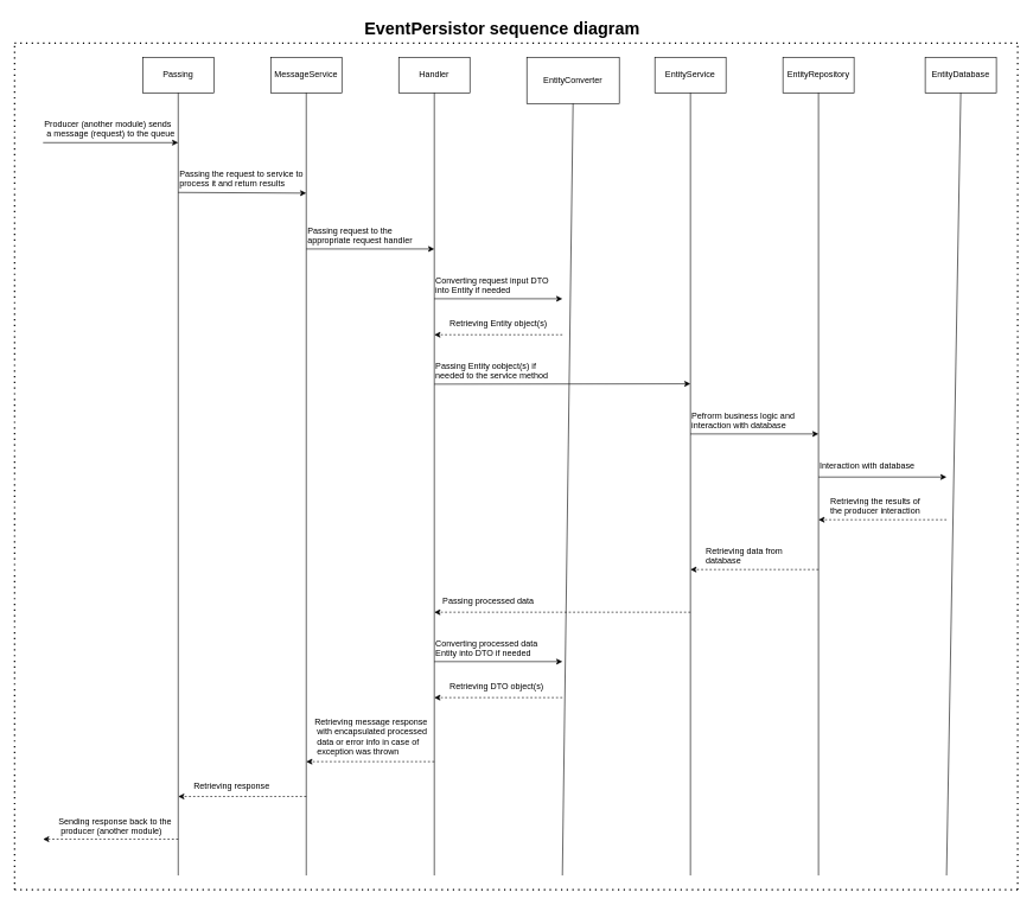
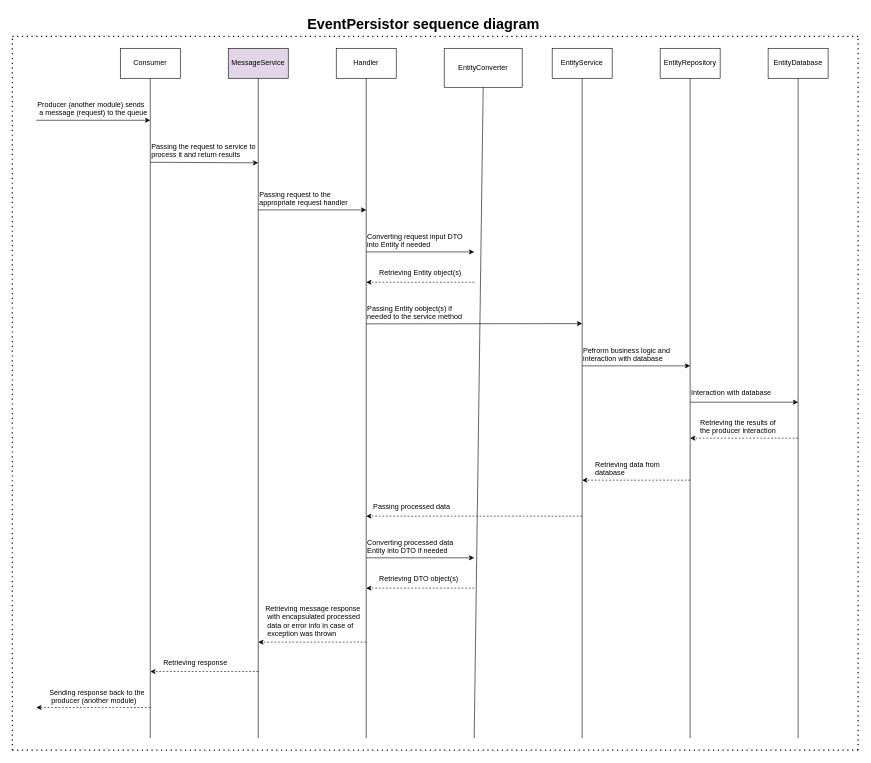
  <mxCell id="0" />
  <mxCell id="1" parent="0" />
- <mxCell id="2" value="Passing" style="rounded=0;whiteSpace=wrap;html=1;" vertex="1" parent="1"><mxGeometry x="200" y="80" width="100" height="50" as="geometry" /></mxCell>
- <mxCell id="3" value="MessageService" style="rounded=0;whiteSpace=wrap;html=1;" vertex="1" parent="1"><mxGeometry x="380" y="80" width="100" height="50" as="geometry" /></mxCell>
+ <mxCell id="2" value="Consumer" style="rounded=0;whiteSpace=wrap;html=1;" vertex="1" parent="1"><mxGeometry x="200" y="80" width="100" height="50" as="geometry" /></mxCell>
+ <mxCell id="3" value="MessageService" style="rounded=0;whiteSpace=wrap;html=1;fillColor=#e1d5e7;" vertex="1" parent="1"><mxGeometry x="380" y="80" width="100" height="50" as="geometry" /></mxCell>
  <mxCell id="4" value="Handler" style="rounded=0;whiteSpace=wrap;html=1;" vertex="1" parent="1"><mxGeometry x="560" y="80" width="100" height="50" as="geometry" /></mxCell>
  <mxCell id="5" value="" style="endArrow=none;html=1;rounded=0;entryX=0.5;entryY=1;entryDx=0;entryDy=0;" edge="1" parent="1" target="2"><mxGeometry width="50" height="50" relative="1" as="geometry"><mxPoint x="250" y="1230" as="sourcePoint" /><mxPoint x="860" y="190" as="targetPoint" /></mxGeometry></mxCell>
  <mxCell id="6" value="" style="endArrow=none;html=1;rounded=0;entryX=0.5;entryY=1;entryDx=0;entryDy=0;" edge="1" parent="1" target="3"><mxGeometry width="50" height="50" relative="1" as="geometry"><mxPoint x="430" y="1230" as="sourcePoint" /><mxPoint x="429.76" y="140" as="targetPoint" /></mxGeometry></mxCell>
  <mxCell id="7" value="" style="endArrow=none;html=1;rounded=0;entryX=0.5;entryY=1;entryDx=0;entryDy=0;" edge="1" parent="1" target="4"><mxGeometry width="50" height="50" relative="1" as="geometry"><mxPoint x="610" y="1230" as="sourcePoint" /><mxPoint x="610" y="140" as="targetPoint" /></mxGeometry></mxCell>
  <mxCell id="8" value="" style="endArrow=classic;html=1;rounded=0;exitX=0;exitY=1;exitDx=0;exitDy=0;" edge="1" parent="1" source="9"><mxGeometry width="50" height="50" relative="1" as="geometry"><mxPoint x="70" y="200" as="sourcePoint" /><mxPoint x="250" y="200" as="targetPoint" /></mxGeometry></mxCell>
  <mxCell id="9" value="&lt;span style=&quot;text-wrap: nowrap;&quot;&gt;Producer (another module) sends&lt;/span&gt;&lt;div&gt;&lt;span style=&quot;text-wrap: nowrap;&quot;&gt;&amp;nbsp;a message&amp;nbsp;&lt;/span&gt;&lt;span style=&quot;background-color: initial; text-wrap: nowrap;&quot;&gt;(request) to the queue&lt;/span&gt;&lt;/div&gt;" style="text;whiteSpace=wrap;html=1;align=left;" vertex="1" parent="1"><mxGeometry x="60" y="160" width="190" height="40" as="geometry" /></mxCell>
  <mxCell id="10" value="" style="endArrow=classic;html=1;rounded=0;" edge="1" parent="1"><mxGeometry width="50" height="50" relative="1" as="geometry"><mxPoint x="250" y="270" as="sourcePoint" /><mxPoint x="430" y="271" as="targetPoint" /></mxGeometry></mxCell>
  <mxCell id="11" value="&lt;span style=&quot;text-wrap: nowrap;&quot;&gt;Passing the request to service to&amp;nbsp;&lt;/span&gt;&lt;div&gt;&lt;span style=&quot;text-wrap: nowrap;&quot;&gt;process it and return&amp;nbsp;&lt;/span&gt;&lt;span style=&quot;text-wrap: nowrap; background-color: initial;&quot;&gt;results&lt;/span&gt;&lt;/div&gt;" style="text;whiteSpace=wrap;html=1;align=left;" vertex="1" parent="1"><mxGeometry x="250" y="230" width="170" height="50" as="geometry" /></mxCell>
  <mxCell id="12" value="" style="endArrow=classic;html=1;rounded=0;" edge="1" parent="1"><mxGeometry width="50" height="50" relative="1" as="geometry"><mxPoint x="430" y="349.44" as="sourcePoint" /><mxPoint x="610" y="349.44" as="targetPoint" /></mxGeometry></mxCell>
  <mxCell id="13" value="&lt;span style=&quot;text-wrap: nowrap;&quot;&gt;Passing request to the&amp;nbsp;&lt;/span&gt;&lt;div&gt;&lt;span style=&quot;text-wrap: nowrap;&quot;&gt;a&lt;/span&gt;&lt;span style=&quot;text-wrap: nowrap; background-color: initial;&quot;&gt;ppropriate request&amp;nbsp;&lt;/span&gt;&lt;span style=&quot;text-wrap: nowrap; background-color: initial;&quot;&gt;handler&lt;/span&gt;&lt;/div&gt;" style="text;whiteSpace=wrap;html=1;align=left;" vertex="1" parent="1"><mxGeometry x="430" y="310" width="170" height="40" as="geometry" /></mxCell>
  <mxCell id="14" value="EntityConverter" style="rounded=0;whiteSpace=wrap;html=1;" vertex="1" parent="1"><mxGeometry x="740" y="80" width="130" height="65" as="geometry" /></mxCell>
  <mxCell id="15" value="EntityService" style="rounded=0;whiteSpace=wrap;html=1;" vertex="1" parent="1"><mxGeometry x="920" y="80" width="100" height="50" as="geometry" /></mxCell>
  <mxCell id="16" value="EntityRepository" style="rounded=0;whiteSpace=wrap;html=1;" vertex="1" parent="1"><mxGeometry x="1100" y="80" width="100" height="50" as="geometry" /></mxCell>
- <mxCell id="17" value="EntityDatabase" style="rounded=0;whiteSpace=wrap;html=1;" vertex="1" parent="1"><mxGeometry x="1300" y="80" width="100" height="50" as="geometry" /></mxCell>
+ <mxCell id="17" value="EntityDatabase" style="rounded=0;whiteSpace=wrap;html=1;" vertex="1" parent="1"><mxGeometry x="1280" y="80" width="100" height="50" as="geometry" /></mxCell>
  <mxCell id="18" value="" style="endArrow=none;html=1;rounded=0;entryX=0.5;entryY=1;entryDx=0;entryDy=0;" edge="1" target="14" parent="1"><mxGeometry width="50" height="50" relative="1" as="geometry"><mxPoint x="790" y="1230" as="sourcePoint" /><mxPoint x="790" y="140" as="targetPoint" /></mxGeometry></mxCell>
  <mxCell id="19" value="" style="endArrow=none;html=1;rounded=0;entryX=0.5;entryY=1;entryDx=0;entryDy=0;" edge="1" target="15" parent="1"><mxGeometry width="50" height="50" relative="1" as="geometry"><mxPoint x="970" y="1230" as="sourcePoint" /><mxPoint x="970" y="140" as="targetPoint" /></mxGeometry></mxCell>
  <mxCell id="20" value="" style="endArrow=none;html=1;rounded=0;entryX=0.5;entryY=1;entryDx=0;entryDy=0;" edge="1" target="16" parent="1"><mxGeometry width="50" height="50" relative="1" as="geometry"><mxPoint x="1150" y="1230" as="sourcePoint" /><mxPoint x="1150" y="140" as="targetPoint" /></mxGeometry></mxCell>
  <mxCell id="21" value="" style="endArrow=none;html=1;rounded=0;entryX=0.5;entryY=1;entryDx=0;entryDy=0;" edge="1" target="17" parent="1"><mxGeometry width="50" height="50" relative="1" as="geometry"><mxPoint x="1330" y="1230" as="sourcePoint" /><mxPoint x="1330" y="140" as="targetPoint" /></mxGeometry></mxCell>
  <mxCell id="22" value="" style="endArrow=classic;html=1;rounded=0;" edge="1" parent="1"><mxGeometry width="50" height="50" relative="1" as="geometry"><mxPoint x="610" y="419.44" as="sourcePoint" /><mxPoint x="790" y="419.44" as="targetPoint" /></mxGeometry></mxCell>
  <mxCell id="23" value="&lt;span style=&quot;text-wrap: nowrap;&quot;&gt;Converting request input DTO&amp;nbsp;&lt;/span&gt;&lt;div&gt;&lt;span style=&quot;text-wrap: nowrap;&quot;&gt;into Entity if needed&lt;/span&gt;&lt;/div&gt;" style="text;whiteSpace=wrap;html=1;align=left;" vertex="1" parent="1"><mxGeometry x="610" y="380" width="170" height="40" as="geometry" /></mxCell>
  <mxCell id="24" value="" style="endArrow=classic;html=1;rounded=0;dashed=1;" edge="1" parent="1"><mxGeometry width="50" height="50" relative="1" as="geometry"><mxPoint x="790" y="470" as="sourcePoint" /><mxPoint x="610" y="470" as="targetPoint" /></mxGeometry></mxCell>
  <mxCell id="25" value="&lt;span style=&quot;color: rgb(0, 0, 0); font-family: Helvetica; font-size: 12px; font-style: normal; font-variant-ligatures: normal; font-variant-caps: normal; font-weight: 400; letter-spacing: normal; orphans: 2; text-align: center; text-indent: 0px; text-transform: none; widows: 2; word-spacing: 0px; -webkit-text-stroke-width: 0px; white-space: nowrap; background-color: rgb(255, 255, 255); text-decoration-thickness: initial; text-decoration-style: initial; text-decoration-color: initial; display: inline !important; float: none;&quot;&gt;Retrieving Entity object(s)&lt;/span&gt;" style="text;whiteSpace=wrap;html=1;" vertex="1" parent="1"><mxGeometry x="630" y="440" width="150" height="30" as="geometry" /></mxCell>
  <mxCell id="26" value="" style="endArrow=classic;html=1;rounded=0;" edge="1" parent="1"><mxGeometry width="50" height="50" relative="1" as="geometry"><mxPoint x="610" y="539.44" as="sourcePoint" /><mxPoint x="970" y="539" as="targetPoint" /></mxGeometry></mxCell>
  <mxCell id="27" value="&lt;span style=&quot;text-wrap: nowrap;&quot;&gt;Passing Entity oobject(s)&amp;nbsp;&lt;/span&gt;&lt;span style=&quot;background-color: initial; text-wrap: nowrap;&quot;&gt;if&amp;nbsp;&lt;/span&gt;&lt;div&gt;&lt;span style=&quot;background-color: initial; text-wrap: nowrap;&quot;&gt;needed to the service method&lt;/span&gt;&lt;/div&gt;" style="text;whiteSpace=wrap;html=1;align=left;" vertex="1" parent="1"><mxGeometry x="610" y="500" width="170" height="40" as="geometry" /></mxCell>
  <mxCell id="28" value="" style="endArrow=classic;html=1;rounded=0;" edge="1" parent="1"><mxGeometry width="50" height="50" relative="1" as="geometry"><mxPoint x="970" y="609.44" as="sourcePoint" /><mxPoint x="1150" y="609.44" as="targetPoint" /></mxGeometry></mxCell>
  <mxCell id="29" value="&lt;span style=&quot;text-wrap: nowrap;&quot;&gt;Pefrorm business logic and&amp;nbsp;&lt;/span&gt;&lt;div&gt;&lt;span style=&quot;text-wrap: nowrap;&quot;&gt;interaction with&amp;nbsp;&lt;/span&gt;&lt;span style=&quot;text-wrap: nowrap; background-color: initial;&quot;&gt;database&lt;/span&gt;&lt;/div&gt;" style="text;whiteSpace=wrap;html=1;align=left;" vertex="1" parent="1"><mxGeometry x="970" y="570" width="170" height="40" as="geometry" /></mxCell>
  <mxCell id="30" value="" style="endArrow=classic;html=1;rounded=0;" edge="1" parent="1"><mxGeometry width="50" height="50" relative="1" as="geometry"><mxPoint x="1150" y="670" as="sourcePoint" /><mxPoint x="1330" y="670" as="targetPoint" /></mxGeometry></mxCell>
  <mxCell id="31" value="&lt;span style=&quot;text-wrap: nowrap;&quot;&gt;Interaction with&amp;nbsp;&lt;/span&gt;&lt;span style=&quot;text-wrap: nowrap; background-color: initial;&quot;&gt;database&lt;/span&gt;" style="text;whiteSpace=wrap;html=1;align=left;" vertex="1" parent="1"><mxGeometry x="1150" y="640" width="170" height="30" as="geometry" /></mxCell>
  <mxCell id="32" value="" style="endArrow=classic;html=1;rounded=0;dashed=1;" edge="1" parent="1"><mxGeometry width="50" height="50" relative="1" as="geometry"><mxPoint x="1330" y="730" as="sourcePoint" /><mxPoint x="1150" y="730" as="targetPoint" /></mxGeometry></mxCell>
  <mxCell id="33" value="&lt;span style=&quot;color: rgb(0, 0, 0); font-family: Helvetica; font-size: 12px; font-style: normal; font-variant-ligatures: normal; font-variant-caps: normal; font-weight: 400; letter-spacing: normal; orphans: 2; text-align: center; text-indent: 0px; text-transform: none; widows: 2; word-spacing: 0px; -webkit-text-stroke-width: 0px; white-space: nowrap; background-color: rgb(255, 255, 255); text-decoration-thickness: initial; text-decoration-style: initial; text-decoration-color: initial; display: inline !important; float: none;&quot;&gt;Retrieving the results of&amp;nbsp;&lt;/span&gt;&lt;div&gt;&lt;span style=&quot;background-color: rgb(255, 255, 255); text-align: center; text-wrap: nowrap;&quot;&gt;the producer interaction&lt;/span&gt;&lt;/div&gt;" style="text;whiteSpace=wrap;html=1;" vertex="1" parent="1"><mxGeometry x="1165" y="690" width="150" height="30" as="geometry" /></mxCell>
  <mxCell id="34" value="" style="endArrow=classic;html=1;rounded=0;dashed=1;" edge="1" parent="1"><mxGeometry width="50" height="50" relative="1" as="geometry"><mxPoint x="1150" y="800" as="sourcePoint" /><mxPoint x="970" y="800" as="targetPoint" /></mxGeometry></mxCell>
  <mxCell id="35" value="&lt;span style=&quot;color: rgb(0, 0, 0); font-family: Helvetica; font-size: 12px; font-style: normal; font-variant-ligatures: normal; font-variant-caps: normal; font-weight: 400; letter-spacing: normal; orphans: 2; text-align: center; text-indent: 0px; text-transform: none; widows: 2; word-spacing: 0px; -webkit-text-stroke-width: 0px; white-space: nowrap; background-color: rgb(255, 255, 255); text-decoration-thickness: initial; text-decoration-style: initial; text-decoration-color: initial; display: inline !important; float: none;&quot;&gt;Retrieving data from&amp;nbsp;&lt;/span&gt;&lt;div&gt;&lt;span style=&quot;color: rgb(0, 0, 0); font-family: Helvetica; font-size: 12px; font-style: normal; font-variant-ligatures: normal; font-variant-caps: normal; font-weight: 400; letter-spacing: normal; orphans: 2; text-align: center; text-indent: 0px; text-transform: none; widows: 2; word-spacing: 0px; -webkit-text-stroke-width: 0px; white-space: nowrap; background-color: rgb(255, 255, 255); text-decoration-thickness: initial; text-decoration-style: initial; text-decoration-color: initial; display: inline !important; float: none;&quot;&gt;database&lt;/span&gt;&lt;/div&gt;" style="text;whiteSpace=wrap;html=1;" vertex="1" parent="1"><mxGeometry x="990" y="760" width="150" height="40" as="geometry" /></mxCell>
  <mxCell id="36" value="" style="endArrow=classic;html=1;rounded=0;dashed=1;" edge="1" parent="1"><mxGeometry width="50" height="50" relative="1" as="geometry"><mxPoint x="970" y="860" as="sourcePoint" /><mxPoint x="610" y="860" as="targetPoint" /></mxGeometry></mxCell>
  <mxCell id="37" value="&lt;span style=&quot;color: rgb(0, 0, 0); font-family: Helvetica; font-size: 12px; font-style: normal; font-variant-ligatures: normal; font-variant-caps: normal; font-weight: 400; letter-spacing: normal; orphans: 2; text-align: center; text-indent: 0px; text-transform: none; widows: 2; word-spacing: 0px; -webkit-text-stroke-width: 0px; white-space: nowrap; background-color: rgb(255, 255, 255); text-decoration-thickness: initial; text-decoration-style: initial; text-decoration-color: initial; display: inline !important; float: none;&quot;&gt;Passing processed data&lt;/span&gt;" style="text;whiteSpace=wrap;html=1;" vertex="1" parent="1"><mxGeometry x="620" y="830" width="150" height="30" as="geometry" /></mxCell>
  <mxCell id="38" value="" style="endArrow=classic;html=1;rounded=0;dashed=1;" edge="1" parent="1"><mxGeometry width="50" height="50" relative="1" as="geometry"><mxPoint x="610" y="1070" as="sourcePoint" /><mxPoint x="430" y="1070" as="targetPoint" /></mxGeometry></mxCell>
  <mxCell id="39" value="&lt;span style=&quot;color: rgb(0, 0, 0); font-family: Helvetica; font-size: 12px; font-style: normal; font-variant-ligatures: normal; font-variant-caps: normal; font-weight: 400; letter-spacing: normal; orphans: 2; text-align: center; text-indent: 0px; text-transform: none; widows: 2; word-spacing: 0px; -webkit-text-stroke-width: 0px; white-space: nowrap; background-color: rgb(255, 255, 255); text-decoration-thickness: initial; text-decoration-style: initial; text-decoration-color: initial; display: inline !important; float: none;&quot;&gt;Retrieving message response&lt;/span&gt;&lt;div&gt;&lt;span style=&quot;color: rgb(0, 0, 0); font-family: Helvetica; font-size: 12px; font-style: normal; font-variant-ligatures: normal; font-variant-caps: normal; font-weight: 400; letter-spacing: normal; orphans: 2; text-align: center; text-indent: 0px; text-transform: none; widows: 2; word-spacing: 0px; -webkit-text-stroke-width: 0px; white-space: nowrap; background-color: rgb(255, 255, 255); text-decoration-thickness: initial; text-decoration-style: initial; text-decoration-color: initial; display: inline !important; float: none;&quot;&gt;&amp;nbsp;with encapsulated processed&lt;/span&gt;&lt;/div&gt;&lt;div&gt;&lt;span style=&quot;color: rgb(0, 0, 0); font-family: Helvetica; font-size: 12px; font-style: normal; font-variant-ligatures: normal; font-variant-caps: normal; font-weight: 400; letter-spacing: normal; orphans: 2; text-align: center; text-indent: 0px; text-transform: none; widows: 2; word-spacing: 0px; -webkit-text-stroke-width: 0px; white-space: nowrap; background-color: rgb(255, 255, 255); text-decoration-thickness: initial; text-decoration-style: initial; text-decoration-color: initial; display: inline !important; float: none;&quot;&gt;&amp;nbsp;data or error info in case of&lt;/span&gt;&lt;/div&gt;&lt;div&gt;&lt;span style=&quot;color: rgb(0, 0, 0); font-family: Helvetica; font-size: 12px; font-style: normal; font-variant-ligatures: normal; font-variant-caps: normal; font-weight: 400; letter-spacing: normal; orphans: 2; text-align: center; text-indent: 0px; text-transform: none; widows: 2; word-spacing: 0px; -webkit-text-stroke-width: 0px; white-space: nowrap; background-color: rgb(255, 255, 255); text-decoration-thickness: initial; text-decoration-style: initial; text-decoration-color: initial; display: inline !important; float: none;&quot;&gt;&amp;nbsp;exception was thrown&lt;/span&gt;&lt;/div&gt;" style="text;whiteSpace=wrap;html=1;" vertex="1" parent="1"><mxGeometry x="440" y="1000" width="170" height="70" as="geometry" /></mxCell>
  <mxCell id="40" value="" style="endArrow=classic;html=1;rounded=0;dashed=1;" edge="1" parent="1"><mxGeometry width="50" height="50" relative="1" as="geometry"><mxPoint x="430" y="1119" as="sourcePoint" /><mxPoint x="250" y="1119" as="targetPoint" /></mxGeometry></mxCell>
  <mxCell id="41" value="&lt;span style=&quot;color: rgb(0, 0, 0); font-family: Helvetica; font-size: 12px; font-style: normal; font-variant-ligatures: normal; font-variant-caps: normal; font-weight: 400; letter-spacing: normal; orphans: 2; text-align: center; text-indent: 0px; text-transform: none; widows: 2; word-spacing: 0px; -webkit-text-stroke-width: 0px; white-space: nowrap; background-color: rgb(255, 255, 255); text-decoration-thickness: initial; text-decoration-style: initial; text-decoration-color: initial; display: inline !important; float: none;&quot;&gt;Retrieving response&lt;/span&gt;" style="text;whiteSpace=wrap;html=1;" vertex="1" parent="1"><mxGeometry x="270" y="1090" width="150" height="30" as="geometry" /></mxCell>
  <mxCell id="42" value="" style="endArrow=classic;html=1;rounded=0;dashed=1;" edge="1" parent="1"><mxGeometry width="50" height="50" relative="1" as="geometry"><mxPoint x="250" y="1179" as="sourcePoint" /><mxPoint x="60" y="1179" as="targetPoint" /></mxGeometry></mxCell>
  <mxCell id="43" value="&lt;span style=&quot;color: rgb(0, 0, 0); font-family: Helvetica; font-size: 12px; font-style: normal; font-variant-ligatures: normal; font-variant-caps: normal; font-weight: 400; letter-spacing: normal; orphans: 2; text-align: center; text-indent: 0px; text-transform: none; widows: 2; word-spacing: 0px; -webkit-text-stroke-width: 0px; white-space: nowrap; background-color: rgb(255, 255, 255); text-decoration-thickness: initial; text-decoration-style: initial; text-decoration-color: initial; display: inline !important; float: none;&quot;&gt;Sending response back to the&lt;/span&gt;&lt;div&gt;&lt;span style=&quot;color: rgb(0, 0, 0); font-family: Helvetica; font-size: 12px; font-style: normal; font-variant-ligatures: normal; font-variant-caps: normal; font-weight: 400; letter-spacing: normal; orphans: 2; text-align: center; text-indent: 0px; text-transform: none; widows: 2; word-spacing: 0px; -webkit-text-stroke-width: 0px; white-space: nowrap; background-color: rgb(255, 255, 255); text-decoration-thickness: initial; text-decoration-style: initial; text-decoration-color: initial; display: inline !important; float: none;&quot;&gt;&amp;nbsp;producer (another module)&lt;/span&gt;&lt;/div&gt;" style="text;whiteSpace=wrap;html=1;" vertex="1" parent="1"><mxGeometry x="80" y="1140" width="170" height="40" as="geometry" /></mxCell>
  <mxCell id="44" value="" style="endArrow=none;dashed=1;html=1;dashPattern=1 3;strokeWidth=2;rounded=0;" edge="1" parent="1"><mxGeometry width="50" height="50" relative="1" as="geometry"><mxPoint x="20" y="60" as="sourcePoint" /><mxPoint x="1430" y="60" as="targetPoint" /></mxGeometry></mxCell>
  <mxCell id="45" value="EventPersistor sequence diagram" style="text;html=1;align=center;verticalAlign=middle;resizable=0;points=[];autosize=1;strokeColor=none;fillColor=none;fontStyle=1;fontSize=24;" vertex="1" parent="1"><mxGeometry x="515" y="20" width="380" height="40" as="geometry" /></mxCell>
  <mxCell id="46" value="" style="endArrow=classic;html=1;rounded=0;" edge="1" parent="1"><mxGeometry width="50" height="50" relative="1" as="geometry"><mxPoint x="610" y="929.44" as="sourcePoint" /><mxPoint x="790" y="929.44" as="targetPoint" /></mxGeometry></mxCell>
  <mxCell id="47" value="&lt;span style=&quot;text-wrap: nowrap;&quot;&gt;Converting processed data&amp;nbsp;&lt;/span&gt;&lt;div&gt;&lt;span style=&quot;background-color: initial; text-wrap: nowrap;&quot;&gt;Entity&amp;nbsp;&lt;/span&gt;&lt;span style=&quot;background-color: initial; text-wrap: nowrap;&quot;&gt;into DTO if needed&lt;/span&gt;&lt;/div&gt;" style="text;whiteSpace=wrap;html=1;align=left;" vertex="1" parent="1"><mxGeometry x="610" y="890" width="170" height="40" as="geometry" /></mxCell>
  <mxCell id="48" value="" style="endArrow=classic;html=1;rounded=0;dashed=1;" edge="1" parent="1"><mxGeometry width="50" height="50" relative="1" as="geometry"><mxPoint x="790" y="980" as="sourcePoint" /><mxPoint x="610" y="980" as="targetPoint" /></mxGeometry></mxCell>
  <mxCell id="49" value="&lt;span style=&quot;color: rgb(0, 0, 0); font-family: Helvetica; font-size: 12px; font-style: normal; font-variant-ligatures: normal; font-variant-caps: normal; font-weight: 400; letter-spacing: normal; orphans: 2; text-align: center; text-indent: 0px; text-transform: none; widows: 2; word-spacing: 0px; -webkit-text-stroke-width: 0px; white-space: nowrap; background-color: rgb(255, 255, 255); text-decoration-thickness: initial; text-decoration-style: initial; text-decoration-color: initial; display: inline !important; float: none;&quot;&gt;Retrieving DTO object(s)&lt;/span&gt;" style="text;whiteSpace=wrap;html=1;" vertex="1" parent="1"><mxGeometry x="630" y="950" width="150" height="30" as="geometry" /></mxCell>
  <mxCell id="50" value="" style="endArrow=none;dashed=1;html=1;dashPattern=1 3;strokeWidth=2;rounded=0;" edge="1" parent="1"><mxGeometry width="50" height="50" relative="1" as="geometry"><mxPoint x="20" y="1250" as="sourcePoint" /><mxPoint x="1430" y="1250" as="targetPoint" /></mxGeometry></mxCell>
  <mxCell id="51" value="" style="endArrow=none;dashed=1;html=1;dashPattern=1 3;strokeWidth=2;rounded=0;" edge="1" parent="1"><mxGeometry width="50" height="50" relative="1" as="geometry"><mxPoint x="20" y="1250" as="sourcePoint" /><mxPoint x="20" y="60" as="targetPoint" /></mxGeometry></mxCell>
  <mxCell id="52" value="" style="endArrow=none;dashed=1;html=1;dashPattern=1 3;strokeWidth=2;rounded=0;" edge="1" parent="1"><mxGeometry width="50" height="50" relative="1" as="geometry"><mxPoint x="1430" y="1250" as="sourcePoint" /><mxPoint x="1430" y="60" as="targetPoint" /></mxGeometry></mxCell>
